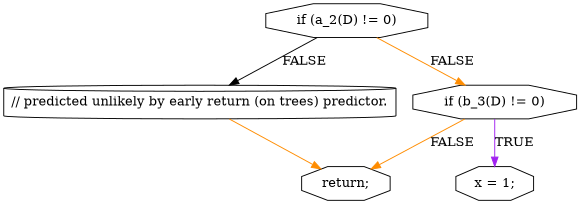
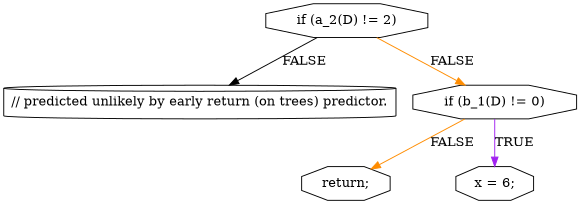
  digraph {
    node [shape=octagon]
    edge [color=darkorange]
-   n1 [label="if (a_2(D) != 0)"]
+   n1 [label="if (a_2(D) != 2)"]
    n2 [label="// predicted unlikely by early return (on trees) predictor." shape=cylinder]
-   n3 [label="if (b_3(D) != 0)"]
+   n3 [label="if (b_1(D) != 0)"]
    n4 [label="return;"]
-   n5 [label="x = 1;"]
+   n5 [label="x = 6;"]
    n1 -> n2 [color=black label=FALSE]
    n1 -> n3 [label=FALSE]
-   n2 -> n4
    n3 -> n4 [label=FALSE]
    n3 -> n5 [color=purple label=TRUE]
  }
